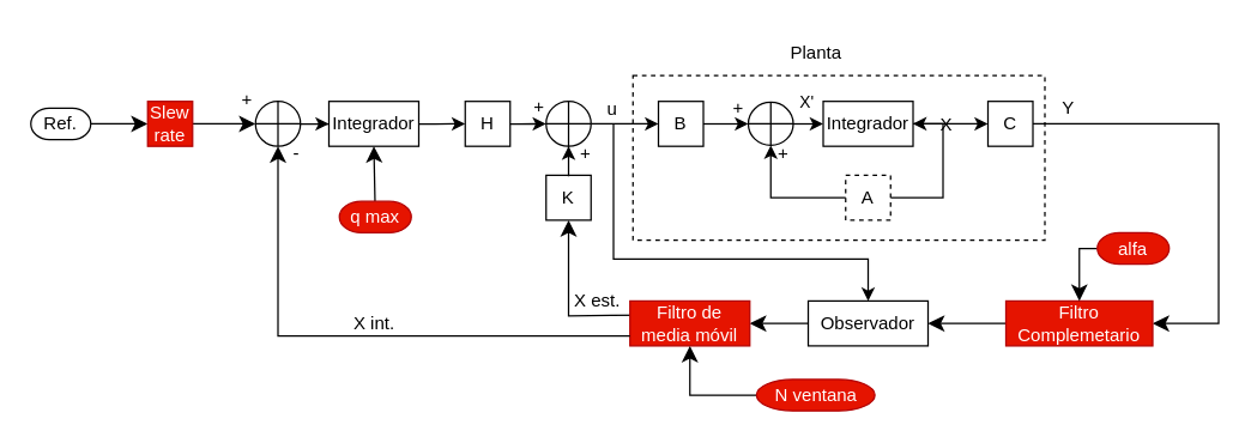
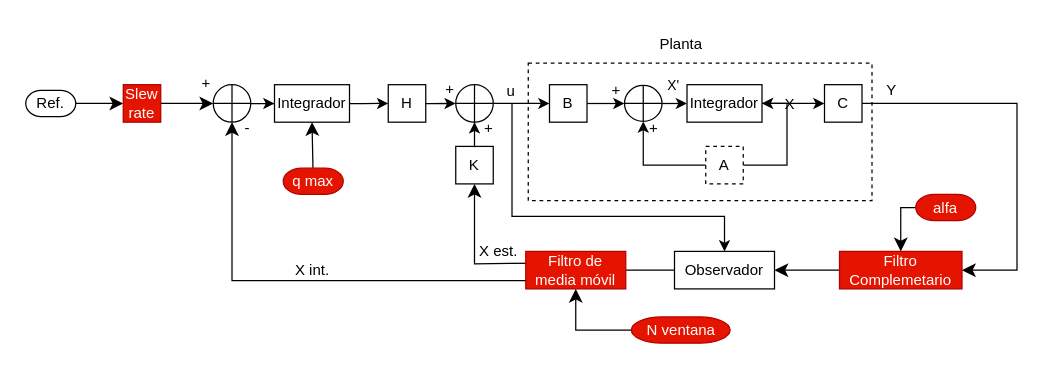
  <mxCell id="0" />
  <mxCell id="1" parent="0" />
  <mxCell id="2" value="-" style="text;html=1;align=center;verticalAlign=middle;resizable=0;points=[];autosize=1;strokeColor=none;fillColor=none;" vertex="1" parent="1"><mxGeometry x="182" y="87" width="30" height="30" as="geometry" /></mxCell>
  <mxCell id="3" value="+" style="text;html=1;align=center;verticalAlign=middle;resizable=0;points=[];autosize=1;strokeColor=none;fillColor=none;" vertex="1" parent="1"><mxGeometry x="149" y="50.62" width="30" height="30" as="geometry" /></mxCell>
  <mxCell id="4" value="+" style="text;html=1;align=center;verticalAlign=middle;resizable=0;points=[];autosize=1;strokeColor=none;fillColor=none;" vertex="1" parent="1"><mxGeometry x="344" y="55.62" width="30" height="30" as="geometry" /></mxCell>
  <mxCell id="5" value="+" style="text;html=1;align=center;verticalAlign=middle;resizable=0;points=[];autosize=1;strokeColor=none;fillColor=none;" vertex="1" parent="1"><mxGeometry x="375" y="86.62" width="30" height="30" as="geometry" /></mxCell>
  <mxCell id="6" value="" style="rounded=0;whiteSpace=wrap;html=1;fillColor=none;dashed=1;" vertex="1" parent="1"><mxGeometry x="422" y="50" width="275" height="110" as="geometry" /></mxCell>
  <mxCell id="7" style="edgeStyle=orthogonalEdgeStyle;rounded=0;orthogonalLoop=1;jettySize=auto;html=1;entryX=1;entryY=0.5;entryDx=0;entryDy=0;" edge="1" parent="1" source="8" target="10"><mxGeometry relative="1" as="geometry"><Array as="points"><mxPoint x="629" y="131.62" /><mxPoint x="629" y="82.62" /></Array></mxGeometry></mxCell>
  <mxCell id="8" value="A" style="whiteSpace=wrap;strokeWidth=1;dashed=1;" vertex="1" parent="1"><mxGeometry x="564" y="116.62" width="30" height="30" as="geometry" /></mxCell>
  <mxCell id="9" style="edgeStyle=orthogonalEdgeStyle;rounded=0;orthogonalLoop=1;jettySize=auto;html=1;entryX=0;entryY=0.5;entryDx=0;entryDy=0;" edge="1" parent="1" source="10" target="16"><mxGeometry relative="1" as="geometry" /></mxCell>
  <mxCell id="10" value="Integrador" style="whiteSpace=wrap;strokeWidth=1;" vertex="1" parent="1"><mxGeometry x="549" y="67.24" width="60" height="30" as="geometry" /></mxCell>
  <mxCell id="11" style="edgeStyle=orthogonalEdgeStyle;rounded=0;orthogonalLoop=1;jettySize=auto;html=1;entryX=0;entryY=0.5;entryDx=0;entryDy=0;" edge="1" parent="1" source="13" target="10"><mxGeometry relative="1" as="geometry" /></mxCell>
  <mxCell id="12" value="X'" style="edgeLabel;html=1;align=center;verticalAlign=middle;resizable=0;points=[];" vertex="1" connectable="0" parent="11"><mxGeometry x="-0.169" y="2" relative="1" as="geometry"><mxPoint y="-13" as="offset" /></mxGeometry></mxCell>
  <mxCell id="13" value="" style="verticalLabelPosition=bottom;verticalAlign=top;html=1;shape=mxgraph.flowchart.summing_function;" vertex="1" parent="1"><mxGeometry x="499" y="67.87" width="30" height="28.75" as="geometry" /></mxCell>
  <mxCell id="14" style="edgeStyle=orthogonalEdgeStyle;rounded=0;orthogonalLoop=1;jettySize=auto;html=1;entryX=0.5;entryY=1;entryDx=0;entryDy=0;entryPerimeter=0;" edge="1" parent="1" source="8" target="13"><mxGeometry relative="1" as="geometry" /></mxCell>
  <mxCell id="15" style="edgeStyle=orthogonalEdgeStyle;rounded=0;orthogonalLoop=1;jettySize=auto;html=1;entryX=1;entryY=0.5;entryDx=0;entryDy=0;fontSize=12;startSize=8;endSize=8;exitX=1;exitY=0.5;exitDx=0;exitDy=0;" edge="1" parent="1" source="16" target="45"><mxGeometry relative="1" as="geometry"><Array as="points"><mxPoint x="813" y="82" /><mxPoint x="813" y="216" /></Array></mxGeometry></mxCell>
  <mxCell id="16" value="C" style="whiteSpace=wrap;strokeWidth=1;" vertex="1" parent="1"><mxGeometry x="659" y="67.24" width="30" height="30" as="geometry" /></mxCell>
  <mxCell id="17" value="" style="edgeStyle=orthogonalEdgeStyle;rounded=0;orthogonalLoop=1;jettySize=auto;html=1;" edge="1" parent="1" source="18" target="13"><mxGeometry relative="1" as="geometry" /></mxCell>
  <mxCell id="18" value="B" style="whiteSpace=wrap;strokeWidth=1;" vertex="1" parent="1"><mxGeometry x="439" y="67.25" width="30" height="30" as="geometry" /></mxCell>
  <mxCell id="19" value="+" style="text;html=1;align=center;verticalAlign=middle;resizable=0;points=[];autosize=1;strokeColor=none;fillColor=none;" vertex="1" parent="1"><mxGeometry x="507" y="86.62" width="30" height="30" as="geometry" /></mxCell>
  <mxCell id="20" value="+" style="text;html=1;align=center;verticalAlign=middle;resizable=0;points=[];autosize=1;strokeColor=none;fillColor=none;" vertex="1" parent="1"><mxGeometry x="477" y="56.62" width="30" height="30" as="geometry" /></mxCell>
  <mxCell id="21" value="Y&amp;nbsp;" style="text;html=1;align=center;verticalAlign=middle;resizable=0;points=[];autosize=1;strokeColor=none;fillColor=none;" vertex="1" parent="1"><mxGeometry x="699" y="56.62" width="30" height="30" as="geometry" /></mxCell>
  <mxCell id="22" value="K" style="whiteSpace=wrap;strokeWidth=1;" vertex="1" parent="1"><mxGeometry x="364" y="116.62" width="30" height="30" as="geometry" /></mxCell>
  <mxCell id="23" style="edgeStyle=orthogonalEdgeStyle;rounded=0;orthogonalLoop=1;jettySize=auto;html=1;endArrow=none;startFill=1;endFill=1;startArrow=classic;exitX=0.5;exitY=0;exitDx=0;exitDy=0;" edge="1" parent="1" source="25"><mxGeometry relative="1" as="geometry"><mxPoint x="409" y="82.62" as="targetPoint" /><mxPoint x="579" y="197.62" as="sourcePoint" /><Array as="points"><mxPoint x="579" y="172.62" /><mxPoint x="409" y="172.62" /></Array></mxGeometry></mxCell>
- <mxCell id="24" style="edgeStyle=none;curved=1;rounded=0;orthogonalLoop=1;jettySize=auto;html=1;entryX=1;entryY=0.5;entryDx=0;entryDy=0;fontSize=12;startSize=8;endSize=8;" edge="1" parent="1" source="25" target="47"><mxGeometry relative="1" as="geometry" /></mxCell>
+ <mxCell id="24" style="edgeStyle=none;curved=1;rounded=0;orthogonalLoop=1;jettySize=auto;html=1;entryX=1;entryY=0.5;entryDx=0;entryDy=0;fontSize=12;startSize=8;endSize=8;endArrow=none;" edge="1" parent="1" source="25" target="47"><mxGeometry relative="1" as="geometry" /></mxCell>
  <mxCell id="25" value="Observador" style="whiteSpace=wrap;strokeWidth=1;" vertex="1" parent="1"><mxGeometry x="539" y="200.62" width="80" height="30" as="geometry" /></mxCell>
  <mxCell id="26" value="X est." style="text;html=1;align=center;verticalAlign=middle;resizable=0;points=[];autosize=1;strokeColor=none;fillColor=none;" vertex="1" parent="1"><mxGeometry x="373" y="186" width="50" height="30" as="geometry" /></mxCell>
  <mxCell id="27" value="Planta" style="text;html=1;align=center;verticalAlign=middle;resizable=0;points=[];autosize=1;strokeColor=none;fillColor=none;" vertex="1" parent="1"><mxGeometry x="514" y="20" width="60" height="30" as="geometry" /></mxCell>
  <mxCell id="28" value="H" style="whiteSpace=wrap;strokeWidth=1;" vertex="1" parent="1"><mxGeometry x="310" y="67.25" width="30" height="30" as="geometry" /></mxCell>
  <mxCell id="29" style="edgeStyle=none;curved=1;rounded=0;orthogonalLoop=1;jettySize=auto;html=1;entryX=0;entryY=0.5;entryDx=0;entryDy=0;fontSize=12;startSize=8;endSize=8;" edge="1" parent="1" source="30" target="43"><mxGeometry relative="1" as="geometry" /></mxCell>
  <mxCell id="30" value="Ref." style="strokeWidth=1;html=1;shape=mxgraph.flowchart.terminator;whiteSpace=wrap;" vertex="1" parent="1"><mxGeometry x="20" y="71.75" width="40" height="21" as="geometry" /></mxCell>
  <mxCell id="31" value="" style="edgeStyle=orthogonalEdgeStyle;rounded=0;orthogonalLoop=1;jettySize=auto;html=1;" edge="1" parent="1" source="33" target="35"><mxGeometry relative="1" as="geometry" /></mxCell>
  <mxCell id="32" value="u" style="text;html=1;align=center;verticalAlign=middle;resizable=0;points=[];autosize=1;strokeColor=none;fillColor=none;" vertex="1" parent="1"><mxGeometry x="393" y="58.24" width="30" height="30" as="geometry" /></mxCell>
  <mxCell id="33" value="" style="verticalLabelPosition=bottom;verticalAlign=top;html=1;shape=mxgraph.flowchart.summing_function;" vertex="1" parent="1"><mxGeometry x="170" y="67.25" width="30" height="30" as="geometry" /></mxCell>
  <mxCell id="34" style="edgeStyle=orthogonalEdgeStyle;rounded=0;orthogonalLoop=1;jettySize=auto;html=1;entryX=0;entryY=0.5;entryDx=0;entryDy=0;" edge="1" parent="1" source="35" target="28"><mxGeometry relative="1" as="geometry" /></mxCell>
  <mxCell id="35" value="Integrador" style="whiteSpace=wrap;strokeWidth=1;" vertex="1" parent="1"><mxGeometry x="219" y="67.25" width="60" height="30" as="geometry" /></mxCell>
  <mxCell id="36" style="edgeStyle=orthogonalEdgeStyle;rounded=0;orthogonalLoop=1;jettySize=auto;html=1;entryX=0;entryY=0.5;entryDx=0;entryDy=0;" edge="1" parent="1" source="37" target="18"><mxGeometry relative="1" as="geometry" /></mxCell>
  <mxCell id="37" value="" style="verticalLabelPosition=bottom;verticalAlign=top;html=1;shape=mxgraph.flowchart.summing_function;" vertex="1" parent="1"><mxGeometry x="364" y="67.25" width="30" height="30" as="geometry" /></mxCell>
  <mxCell id="38" style="edgeStyle=orthogonalEdgeStyle;rounded=0;orthogonalLoop=1;jettySize=auto;html=1;entryX=0.5;entryY=1;entryDx=0;entryDy=0;entryPerimeter=0;" edge="1" parent="1" source="22" target="37"><mxGeometry relative="1" as="geometry" /></mxCell>
  <mxCell id="39" style="edgeStyle=orthogonalEdgeStyle;rounded=0;orthogonalLoop=1;jettySize=auto;html=1;entryX=0;entryY=0.5;entryDx=0;entryDy=0;entryPerimeter=0;" edge="1" parent="1" source="28" target="37"><mxGeometry relative="1" as="geometry" /></mxCell>
  <mxCell id="40" value="X" style="text;html=1;align=center;verticalAlign=middle;resizable=0;points=[];autosize=1;strokeColor=none;fillColor=none;" vertex="1" parent="1"><mxGeometry x="616" y="67.75" width="30" height="30" as="geometry" /></mxCell>
  <mxCell id="41" value="X int." style="text;html=1;align=center;verticalAlign=middle;resizable=0;points=[];autosize=1;strokeColor=none;fillColor=none;" vertex="1" parent="1"><mxGeometry x="224" y="200.62" width="50" height="30" as="geometry" /></mxCell>
  <mxCell id="42" style="edgeStyle=none;curved=1;rounded=0;orthogonalLoop=1;jettySize=auto;html=1;fontSize=12;startSize=8;endSize=8;entryX=0;entryY=0.5;entryDx=0;entryDy=0;entryPerimeter=0;" edge="1" parent="1" source="43" target="33"><mxGeometry relative="1" as="geometry"><mxPoint x="162.314" y="98.771" as="targetPoint" /></mxGeometry></mxCell>
  <mxCell id="43" value="Slew&#10;rate" style="whiteSpace=wrap;strokeWidth=1;fillColor=#e51400;fontColor=#ffffff;strokeColor=#B20000;" vertex="1" parent="1"><mxGeometry x="98" y="67.25" width="30" height="30" as="geometry" /></mxCell>
  <mxCell id="44" value="" style="edgeStyle=none;curved=1;rounded=0;orthogonalLoop=1;jettySize=auto;html=1;fontSize=12;startSize=8;endSize=8;" edge="1" parent="1" source="45" target="25"><mxGeometry relative="1" as="geometry" /></mxCell>
  <mxCell id="45" value="Filtro&#10;Complemetario" style="whiteSpace=wrap;strokeWidth=1;fillColor=#e51400;fontColor=#ffffff;strokeColor=#B20000;" vertex="1" parent="1"><mxGeometry x="671" y="200.62" width="98" height="30" as="geometry" /></mxCell>
  <mxCell id="46" style="edgeStyle=orthogonalEdgeStyle;rounded=0;orthogonalLoop=1;jettySize=auto;html=1;fontSize=12;startSize=8;endSize=8;entryX=0.5;entryY=1;entryDx=0;entryDy=0;" edge="1" parent="1" target="22"><mxGeometry relative="1" as="geometry"><mxPoint x="446" y="209.951" as="sourcePoint" /><mxPoint x="387" y="160" as="targetPoint" /></mxGeometry></mxCell>
  <mxCell id="47" value="Filtro de media móvil" style="whiteSpace=wrap;strokeWidth=1;fillColor=#e51400;fontColor=#ffffff;strokeColor=#B20000;" vertex="1" parent="1"><mxGeometry x="420" y="200.62" width="80" height="30" as="geometry" /></mxCell>
  <mxCell id="48" style="edgeStyle=orthogonalEdgeStyle;rounded=0;orthogonalLoop=1;jettySize=auto;html=1;fontSize=12;startSize=8;endSize=8;entryX=0.5;entryY=1;entryDx=0;entryDy=0;entryPerimeter=0;" edge="1" parent="1" target="33"><mxGeometry relative="1" as="geometry"><mxPoint x="420" y="224" as="sourcePoint" /><mxPoint x="170" y="107" as="targetPoint" /><Array as="points"><mxPoint x="185" y="224" /></Array></mxGeometry></mxCell>
  <mxCell id="49" style="edgeStyle=none;curved=1;rounded=0;orthogonalLoop=1;jettySize=auto;html=1;entryX=0.5;entryY=1;entryDx=0;entryDy=0;fontSize=12;startSize=8;endSize=8;" edge="1" parent="1" source="50" target="35"><mxGeometry relative="1" as="geometry" /></mxCell>
  <mxCell id="50" value="q max" style="strokeWidth=1;html=1;shape=mxgraph.flowchart.terminator;whiteSpace=wrap;fillColor=#e51400;fontColor=#ffffff;strokeColor=#B20000;" vertex="1" parent="1"><mxGeometry x="226" y="134" width="48" height="21" as="geometry" /></mxCell>
  <mxCell id="51" style="edgeStyle=orthogonalEdgeStyle;rounded=0;orthogonalLoop=1;jettySize=auto;html=1;entryX=0.5;entryY=0;entryDx=0;entryDy=0;fontSize=12;startSize=8;endSize=8;" edge="1" parent="1" source="52" target="45"><mxGeometry relative="1" as="geometry"><Array as="points"><mxPoint x="720" y="166" /></Array></mxGeometry></mxCell>
  <mxCell id="52" value="alfa" style="strokeWidth=1;html=1;shape=mxgraph.flowchart.terminator;whiteSpace=wrap;fillColor=#e51400;fontColor=#ffffff;strokeColor=#B20000;" vertex="1" parent="1"><mxGeometry x="732" y="155" width="48" height="21" as="geometry" /></mxCell>
  <mxCell id="53" style="edgeStyle=orthogonalEdgeStyle;rounded=0;orthogonalLoop=1;jettySize=auto;html=1;entryX=0.5;entryY=1;entryDx=0;entryDy=0;fontSize=12;startSize=8;endSize=8;" edge="1" parent="1" source="54" target="47"><mxGeometry relative="1" as="geometry" /></mxCell>
  <mxCell id="54" value="N ventana" style="strokeWidth=1;html=1;shape=mxgraph.flowchart.terminator;whiteSpace=wrap;fillColor=#e51400;fontColor=#ffffff;strokeColor=#B20000;" vertex="1" parent="1"><mxGeometry x="504.5" y="253" width="79" height="21" as="geometry" /></mxCell>
